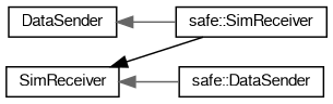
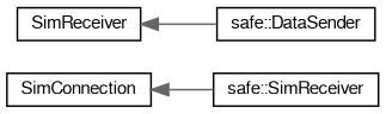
  digraph {
    rankdir=LR
    node [color=black fontname=FreeSans fontsize=10 shape=record]
    edge [color=gray40 dir=back fontname=FreeSans fontsize=10 labelfontname=FreeSans labelfontsize=10 style=solid]
-   n1 [height=0.2 label=DataSender width=0.4]
+   n1 [height=0.2 label=SimConnection width=0.4]
    n2 [height=0.2 label="safe::SimReceiver" width=0.4]
    n3 [height=0.2 label="safe::DataSender" width=0.4]
    n4 [height=0.2 label=SimReceiver width=0.4]
    n1 -> n2
-   n4 -> n2 [color=black]
    n4 -> n3
  }
